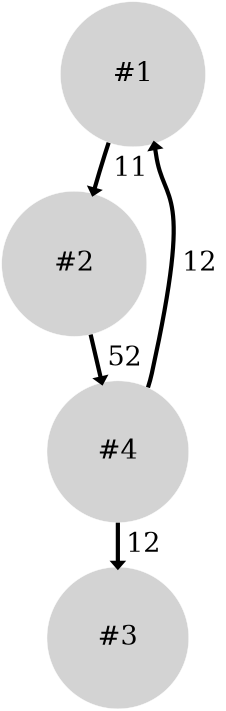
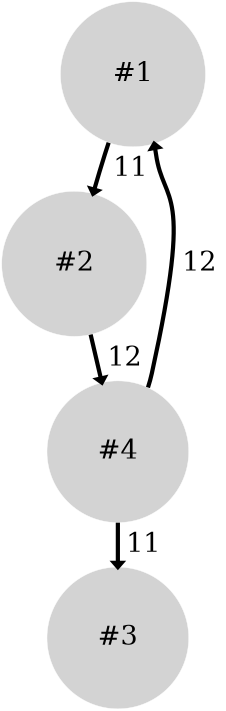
  digraph {
    node [color=white fillcolor=lightgray fontsize=64 shape=circle style=filled]
    edge [color=black fontsize=64 penwidth=10.000000 style=solid]
    n1 [label=" #1 " width=4.807355]
    n2 [label=" #2 " width=4.807355]
    n3 [label=" #4 " width=4.700440]
    n4 [label=" #3 " width=4.700440]
    n1 -> n2 [label=" 11 "]
-   n2 -> n3 [label=" 52 "]
+   n2 -> n3 [label=" 12 "]
    n3 -> n1 [label=" 12 "]
-   n3 -> n4 [label=" 12 "]
+   n3 -> n4 [label=" 11 "]
  }
